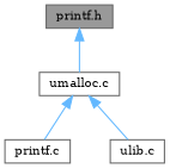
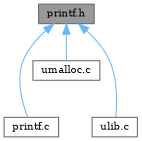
  digraph {
    fontname="DejaVu Serif"
    node [color=grey40 fillcolor=white fontname="DejaVu Serif" fontsize=10 shape=box style=filled]
    edge [color=steelblue1 dir=back fontname="DejaVu Serif" fontsize=10 labelfontname=Helvetica labelfontsize=10 style=solid]
    n1 [color=gray40 fillcolor=grey60 fontcolor=black height=0.2 label="printf.h" width=0.4]
    n2 [height=0.2 label="printf.c" width=0.4]
    n3 [height=0.2 label="ulib.c" width=0.4]
    n4 [height=0.2 label="umalloc.c" width=0.4]
-   n4 -> n2
-   n4 -> n3
+   n1 -> n2
+   n1 -> n3
    n1 -> n4
  }
